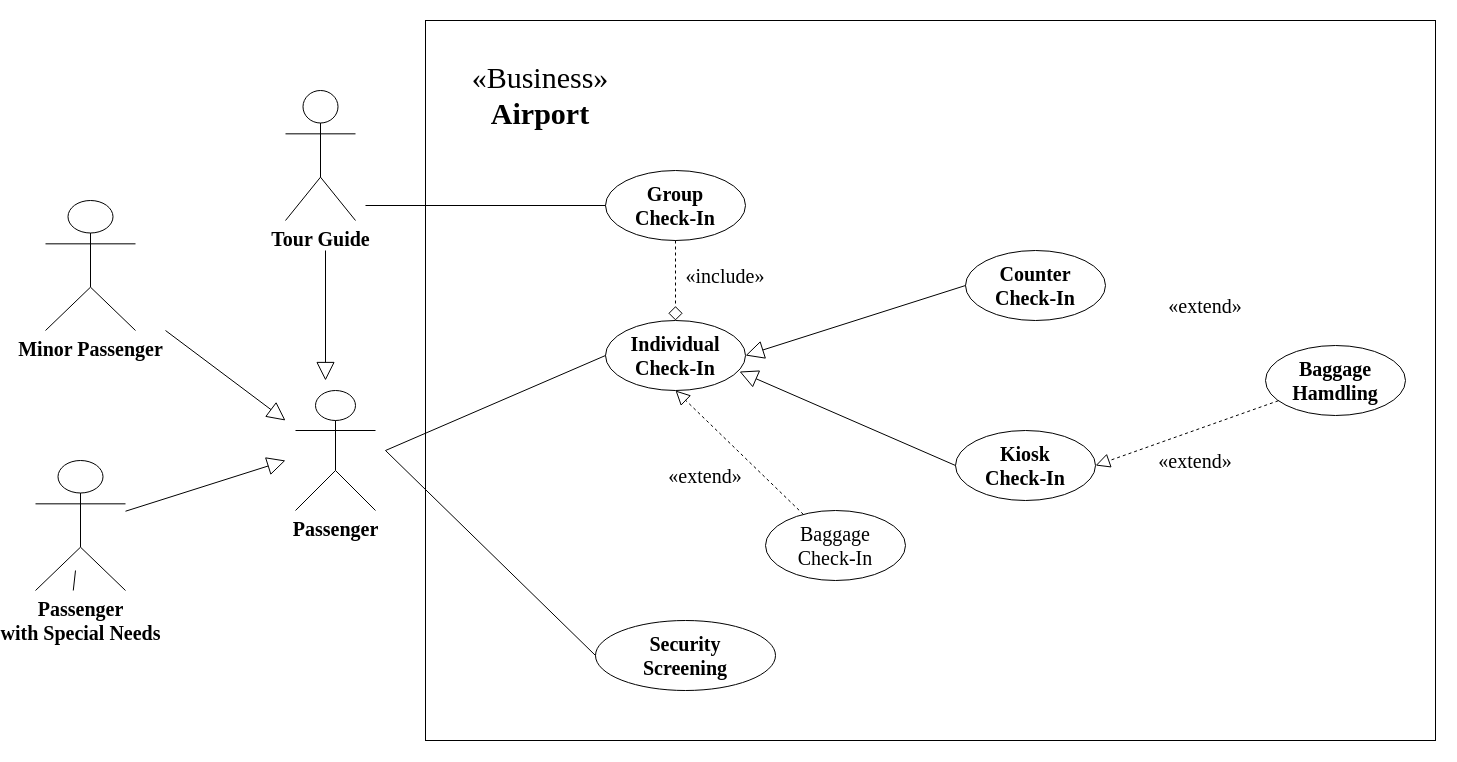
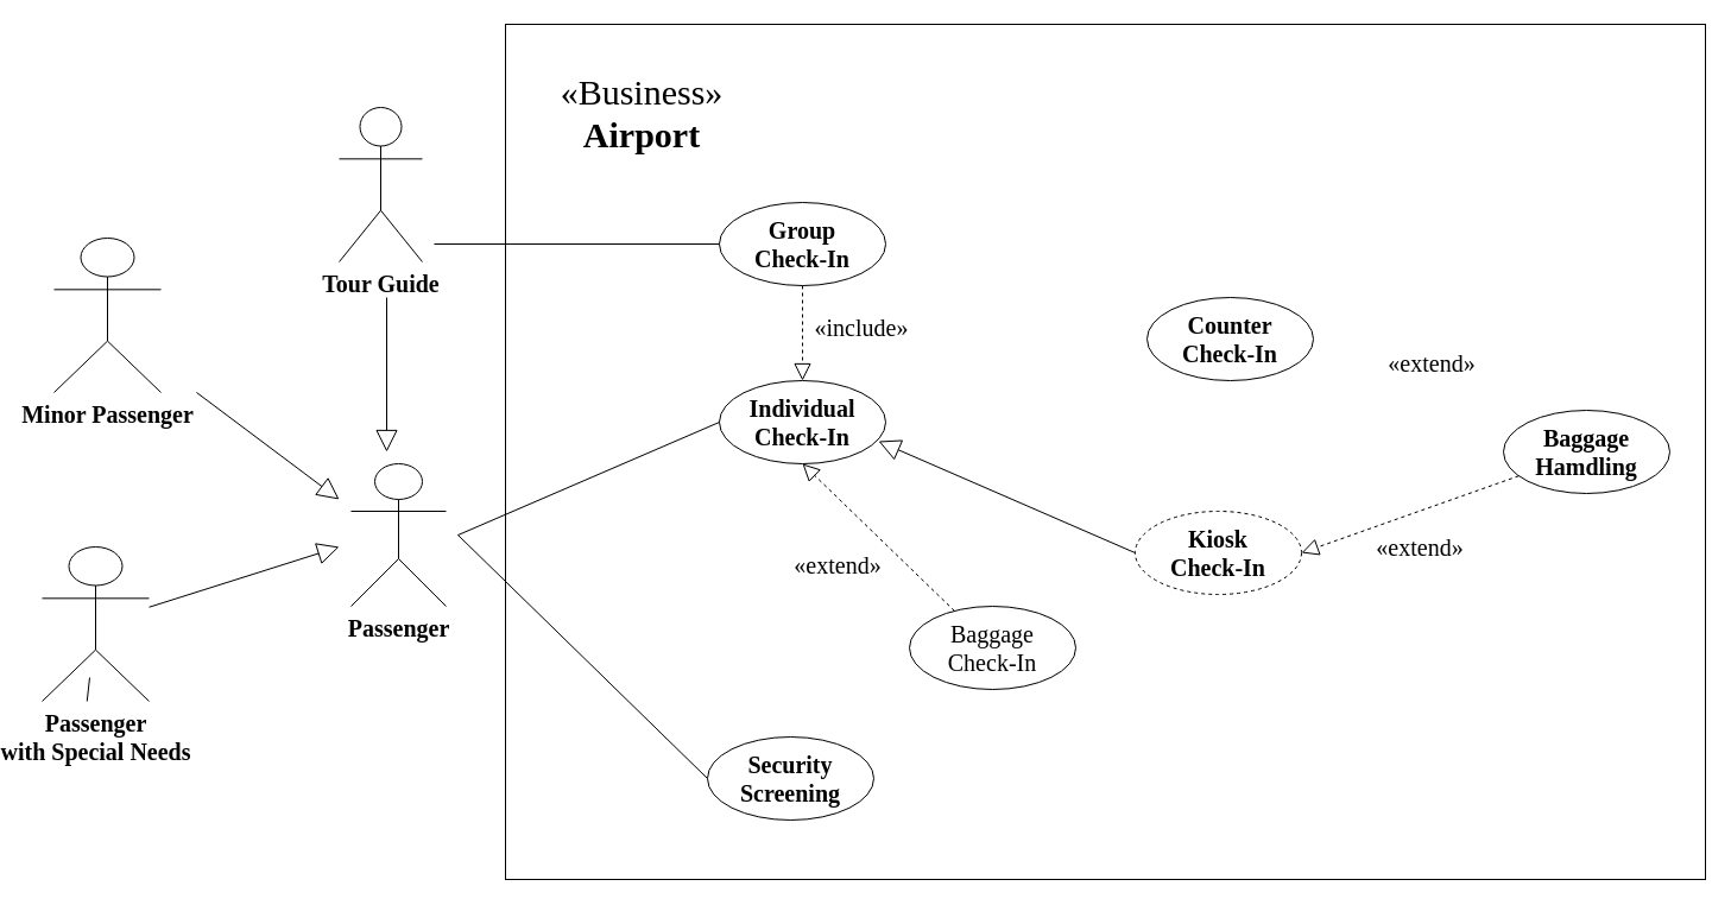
  <mxCell id="0" />
  <mxCell id="1" parent="0" />
  <mxCell id="2" value="&lt;b&gt;Minor Passenger&lt;/b&gt;" style="shape=umlActor;verticalLabelPosition=bottom;verticalAlign=top;html=1;fontFamily=Times New Roman;fontSize=20;" vertex="1" parent="1"><mxGeometry x="30" y="200" width="90" height="130" as="geometry" /></mxCell>
  <mxCell id="3" value="&lt;b&gt;Tour Guide&lt;/b&gt;" style="shape=umlActor;verticalLabelPosition=bottom;verticalAlign=top;html=1;fontFamily=Times New Roman;fontSize=20;" vertex="1" parent="1"><mxGeometry x="270" y="90" width="70" height="130" as="geometry" /></mxCell>
  <mxCell id="4" value="&lt;b&gt;Passenger&lt;/b&gt;" style="shape=umlActor;verticalLabelPosition=bottom;verticalAlign=top;html=1;fontFamily=Times New Roman;fontSize=20;" vertex="1" parent="1"><mxGeometry x="280" y="390" width="80" height="120" as="geometry" /></mxCell>
  <mxCell id="5" value="" style="endArrow=block;endSize=16;endFill=0;html=1;rounded=0;fontFamily=Times New Roman;fontSize=20;" edge="1" parent="1"><mxGeometry width="160" relative="1" as="geometry"><mxPoint x="150" y="330" as="sourcePoint" /><mxPoint x="270" y="420" as="targetPoint" /></mxGeometry></mxCell>
  <mxCell id="6" value="" style="endArrow=block;endSize=16;endFill=0;html=1;rounded=0;fontFamily=Times New Roman;fontSize=20;" edge="1" parent="1"><mxGeometry width="160" relative="1" as="geometry"><mxPoint x="310" y="250" as="sourcePoint" /><mxPoint x="310" y="380" as="targetPoint" /></mxGeometry></mxCell>
  <mxCell id="7" value="" style="endArrow=block;endSize=16;endFill=0;html=1;rounded=0;fontFamily=Times New Roman;fontSize=20;startArrow=none;" edge="1" parent="1" source="29"><mxGeometry width="160" relative="1" as="geometry"><mxPoint x="60" y="570" as="sourcePoint" /><mxPoint x="270" y="460" as="targetPoint" /></mxGeometry></mxCell>
  <mxCell id="8" value="" style="html=1;fontFamily=Times New Roman;fontSize=20;" vertex="1" parent="1"><mxGeometry x="410" y="20" width="1010" height="720" as="geometry" /></mxCell>
  <mxCell id="9" value="&lt;div&gt;&lt;b&gt;Group&lt;/b&gt;&lt;/div&gt;&lt;div&gt;&lt;b&gt;Check-In&lt;br&gt;&lt;/b&gt;&lt;/div&gt;" style="ellipse;whiteSpace=wrap;html=1;fontFamily=Times New Roman;fontSize=20;" vertex="1" parent="1"><mxGeometry x="590" y="170" width="140" height="70" as="geometry" /></mxCell>
  <mxCell id="10" value="&lt;div&gt;&lt;b&gt;Individual&lt;br&gt;&lt;/b&gt;&lt;/div&gt;&lt;div&gt;&lt;b&gt;Check-In&lt;br&gt;&lt;/b&gt;&lt;/div&gt;" style="ellipse;whiteSpace=wrap;html=1;fontFamily=Times New Roman;fontSize=20;" vertex="1" parent="1"><mxGeometry x="590" y="320" width="140" height="70" as="geometry" /></mxCell>
- <mxCell id="11" value="&lt;b&gt;Security&lt;br&gt;&lt;/b&gt;&lt;div&gt;&lt;b&gt;Screening&lt;br&gt;&lt;/b&gt;&lt;/div&gt;" style="ellipse;whiteSpace=wrap;html=1;fontFamily=Times New Roman;fontSize=20;" vertex="1" parent="1"><mxGeometry x="580" y="620" width="180" height="70" as="geometry" /></mxCell>
+ <mxCell id="11" value="&lt;b&gt;Security&lt;br&gt;&lt;/b&gt;&lt;div&gt;&lt;b&gt;Screening&lt;br&gt;&lt;/b&gt;&lt;/div&gt;" style="ellipse;whiteSpace=wrap;html=1;fontFamily=Times New Roman;fontSize=20;" vertex="1" parent="1"><mxGeometry x="580" y="620" width="140" height="70" as="geometry" /></mxCell>
  <mxCell id="12" value="Baggage&lt;br&gt;&lt;div&gt;Check-In&lt;br&gt;&lt;/div&gt;" style="ellipse;whiteSpace=wrap;html=1;fontFamily=Times New Roman;fontSize=20;" vertex="1" parent="1"><mxGeometry x="750" y="510" width="140" height="70" as="geometry" /></mxCell>
  <mxCell id="13" value="&lt;b&gt;Counter&lt;br&gt;&lt;/b&gt;&lt;div&gt;&lt;b&gt;Check-In&lt;br&gt;&lt;/b&gt;&lt;/div&gt;" style="ellipse;whiteSpace=wrap;html=1;fontFamily=Times New Roman;fontSize=20;" vertex="1" parent="1"><mxGeometry x="950" y="250" width="140" height="70" as="geometry" /></mxCell>
- <mxCell id="14" value="&lt;b&gt;Kiosk&lt;br&gt;&lt;/b&gt;&lt;div&gt;&lt;b&gt;Check-In&lt;br&gt;&lt;/b&gt;&lt;/div&gt;" style="ellipse;whiteSpace=wrap;html=1;fontFamily=Times New Roman;fontSize=20;" vertex="1" parent="1"><mxGeometry x="940" y="430" width="140" height="70" as="geometry" /></mxCell>
+ <mxCell id="14" value="&lt;b&gt;Kiosk&lt;br&gt;&lt;/b&gt;&lt;div&gt;&lt;b&gt;Check-In&lt;br&gt;&lt;/b&gt;&lt;/div&gt;" style="ellipse;whiteSpace=wrap;html=1;fontFamily=Times New Roman;fontSize=20;dashed=1;" vertex="1" parent="1"><mxGeometry x="940" y="430" width="140" height="70" as="geometry" /></mxCell>
  <mxCell id="15" value="&lt;div&gt;&lt;b&gt;Baggage&lt;/b&gt;&lt;/div&gt;&lt;div&gt;&lt;b&gt;Hamdling&lt;br&gt;&lt;/b&gt;&lt;/div&gt;" style="ellipse;whiteSpace=wrap;html=1;fontFamily=Times New Roman;fontSize=20;" vertex="1" parent="1"><mxGeometry x="1250" y="345" width="140" height="70" as="geometry" /></mxCell>
- <mxCell id="16" value="" style="endArrow=block;endSize=16;endFill=0;html=1;rounded=0;fontFamily=Times New Roman;fontSize=20;exitX=0;exitY=0.5;exitDx=0;exitDy=0;entryX=1;entryY=0.5;entryDx=0;entryDy=0;" edge="1" parent="1" source="13" target="10"><mxGeometry width="160" relative="1" as="geometry"><mxPoint x="120" y="310" as="sourcePoint" /><mxPoint x="290" y="440" as="targetPoint" /></mxGeometry></mxCell>
  <mxCell id="17" value="" style="endArrow=block;endSize=16;endFill=0;html=1;rounded=0;fontFamily=Times New Roman;fontSize=20;exitX=0;exitY=0.5;exitDx=0;exitDy=0;entryX=0.957;entryY=0.729;entryDx=0;entryDy=0;entryPerimeter=0;" edge="1" parent="1" source="14" target="10"><mxGeometry width="160" relative="1" as="geometry"><mxPoint x="1060" y="295" as="sourcePoint" /><mxPoint x="740" y="365" as="targetPoint" /></mxGeometry></mxCell>
  <mxCell id="18" value="" style="endArrow=block;dashed=1;endFill=0;endSize=12;html=1;rounded=0;fontFamily=Times New Roman;fontSize=20;entryX=0.5;entryY=1;entryDx=0;entryDy=0;" edge="1" parent="1" source="12" target="10"><mxGeometry width="160" relative="1" as="geometry"><mxPoint x="530" y="500" as="sourcePoint" /><mxPoint x="690" y="500" as="targetPoint" /></mxGeometry></mxCell>
- <mxCell id="19" value="" style="endArrow=diamond;dashed=1;endFill=0;endSize=12;html=1;rounded=0;fontFamily=Times New Roman;fontSize=20;entryX=0.5;entryY=0;entryDx=0;entryDy=0;exitX=0.5;exitY=1;exitDx=0;exitDy=0;" edge="1" parent="1" source="9" target="10"><mxGeometry width="160" relative="1" as="geometry"><mxPoint x="797.895" y="523.898" as="sourcePoint" /><mxPoint x="670" y="400" as="targetPoint" /></mxGeometry></mxCell>
+ <mxCell id="19" value="" style="endArrow=block;dashed=1;endFill=0;endSize=12;html=1;rounded=0;fontFamily=Times New Roman;fontSize=20;entryX=0.5;entryY=0;entryDx=0;entryDy=0;exitX=0.5;exitY=1;exitDx=0;exitDy=0;" edge="1" parent="1" source="9" target="10"><mxGeometry width="160" relative="1" as="geometry"><mxPoint x="797.895" y="523.898" as="sourcePoint" /><mxPoint x="670" y="400" as="targetPoint" /></mxGeometry></mxCell>
  <mxCell id="20" value="" style="endArrow=block;dashed=1;endFill=0;endSize=12;html=1;rounded=0;fontFamily=Times New Roman;fontSize=20;entryX=1;entryY=0.5;entryDx=0;entryDy=0;" edge="1" parent="1" source="15" target="14"><mxGeometry width="160" relative="1" as="geometry"><mxPoint x="1271.831" y="370.529" as="sourcePoint" /><mxPoint x="1090.06" y="309.98" as="targetPoint" /></mxGeometry></mxCell>
  <mxCell id="21" value="" style="endArrow=none;html=1;rounded=0;fontFamily=Times New Roman;fontSize=20;entryX=0;entryY=0.5;entryDx=0;entryDy=0;" edge="1" parent="1" target="11"><mxGeometry relative="1" as="geometry"><mxPoint x="370" y="450" as="sourcePoint" /><mxPoint x="440" y="500" as="targetPoint" /></mxGeometry></mxCell>
  <mxCell id="22" value="" style="endArrow=none;html=1;rounded=0;fontFamily=Times New Roman;fontSize=20;entryX=0;entryY=0.5;entryDx=0;entryDy=0;" edge="1" parent="1" target="10"><mxGeometry relative="1" as="geometry"><mxPoint x="370" y="450" as="sourcePoint" /><mxPoint x="590" y="665" as="targetPoint" /></mxGeometry></mxCell>
  <mxCell id="23" value="" style="endArrow=none;html=1;rounded=0;fontFamily=Times New Roman;fontSize=20;entryX=0;entryY=0.5;entryDx=0;entryDy=0;" edge="1" parent="1" target="9"><mxGeometry relative="1" as="geometry"><mxPoint x="350" y="205" as="sourcePoint" /><mxPoint x="600" y="365" as="targetPoint" /></mxGeometry></mxCell>
  <mxCell id="24" value="«include»" style="text;html=1;strokeColor=none;fillColor=none;align=center;verticalAlign=middle;whiteSpace=wrap;rounded=0;fontFamily=Times New Roman;fontSize=20;" vertex="1" parent="1"><mxGeometry x="680" y="260" width="60" height="30" as="geometry" /></mxCell>
  <mxCell id="25" value="«extend»" style="text;html=1;strokeColor=none;fillColor=none;align=center;verticalAlign=middle;whiteSpace=wrap;rounded=0;fontFamily=Times New Roman;fontSize=20;" vertex="1" parent="1"><mxGeometry x="660" y="460" width="60" height="30" as="geometry" /></mxCell>
  <mxCell id="26" value="«extend»" style="text;html=1;strokeColor=none;fillColor=none;align=center;verticalAlign=middle;whiteSpace=wrap;rounded=0;fontFamily=Times New Roman;fontSize=20;" vertex="1" parent="1"><mxGeometry x="1150" y="445" width="60" height="30" as="geometry" /></mxCell>
  <mxCell id="27" value="«extend»" style="text;html=1;strokeColor=none;fillColor=none;align=center;verticalAlign=middle;whiteSpace=wrap;rounded=0;fontFamily=Times New Roman;fontSize=20;" vertex="1" parent="1"><mxGeometry x="1160" y="290" width="60" height="30" as="geometry" /></mxCell>
  <mxCell id="28" value="&lt;div style=&quot;font-size: 30px&quot; align=&quot;center&quot;&gt;&lt;font style=&quot;font-size: 30px&quot;&gt;&lt;span style=&quot;background-color: transparent&quot;&gt;«Business»&lt;br&gt;&lt;b&gt;Airport&lt;/b&gt;&lt;/span&gt;&lt;/font&gt;&lt;/div&gt;" style="text;html=1;strokeColor=none;fillColor=none;align=center;verticalAlign=middle;whiteSpace=wrap;rounded=0;fontFamily=Times New Roman;fontSize=20;" vertex="1" parent="1"><mxGeometry x="440" y="50" width="170" height="90" as="geometry" /></mxCell>
  <mxCell id="29" value="&lt;div&gt;&lt;b&gt;Passenger&lt;/b&gt;&lt;/div&gt;&lt;div&gt;&lt;b&gt;with Special Needs&lt;br&gt;&lt;/b&gt;&lt;/div&gt;" style="shape=umlActor;verticalLabelPosition=bottom;verticalAlign=top;html=1;fontFamily=Times New Roman;fontSize=20;" vertex="1" parent="1"><mxGeometry x="20" y="460" width="90" height="130" as="geometry" /></mxCell>
  <mxCell id="30" value="" style="endArrow=none;endSize=16;endFill=0;html=1;rounded=0;fontFamily=Times New Roman;fontSize=20;" edge="1" parent="1" target="29"><mxGeometry width="160" relative="1" as="geometry"><mxPoint x="60" y="570" as="sourcePoint" /><mxPoint x="270" y="460" as="targetPoint" /></mxGeometry></mxCell>
